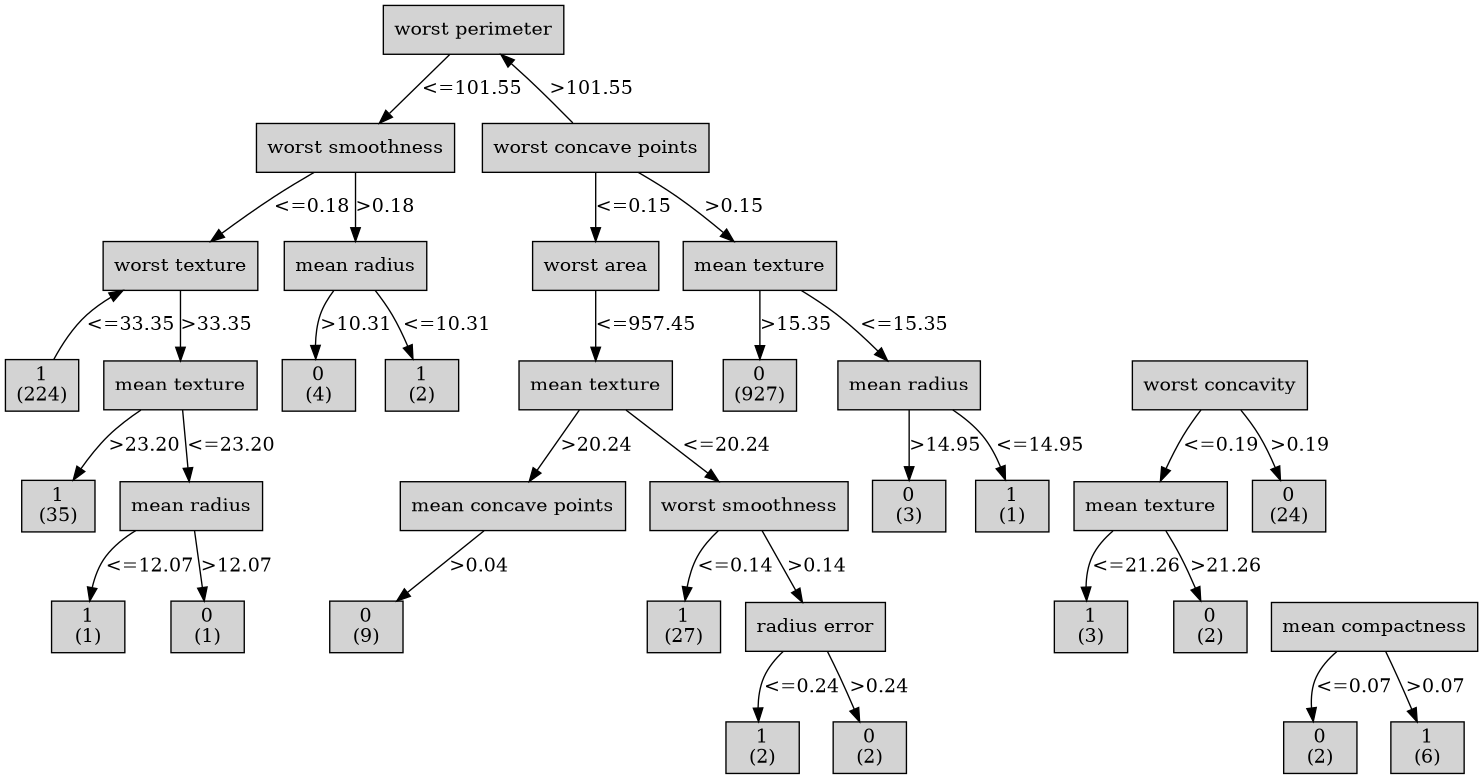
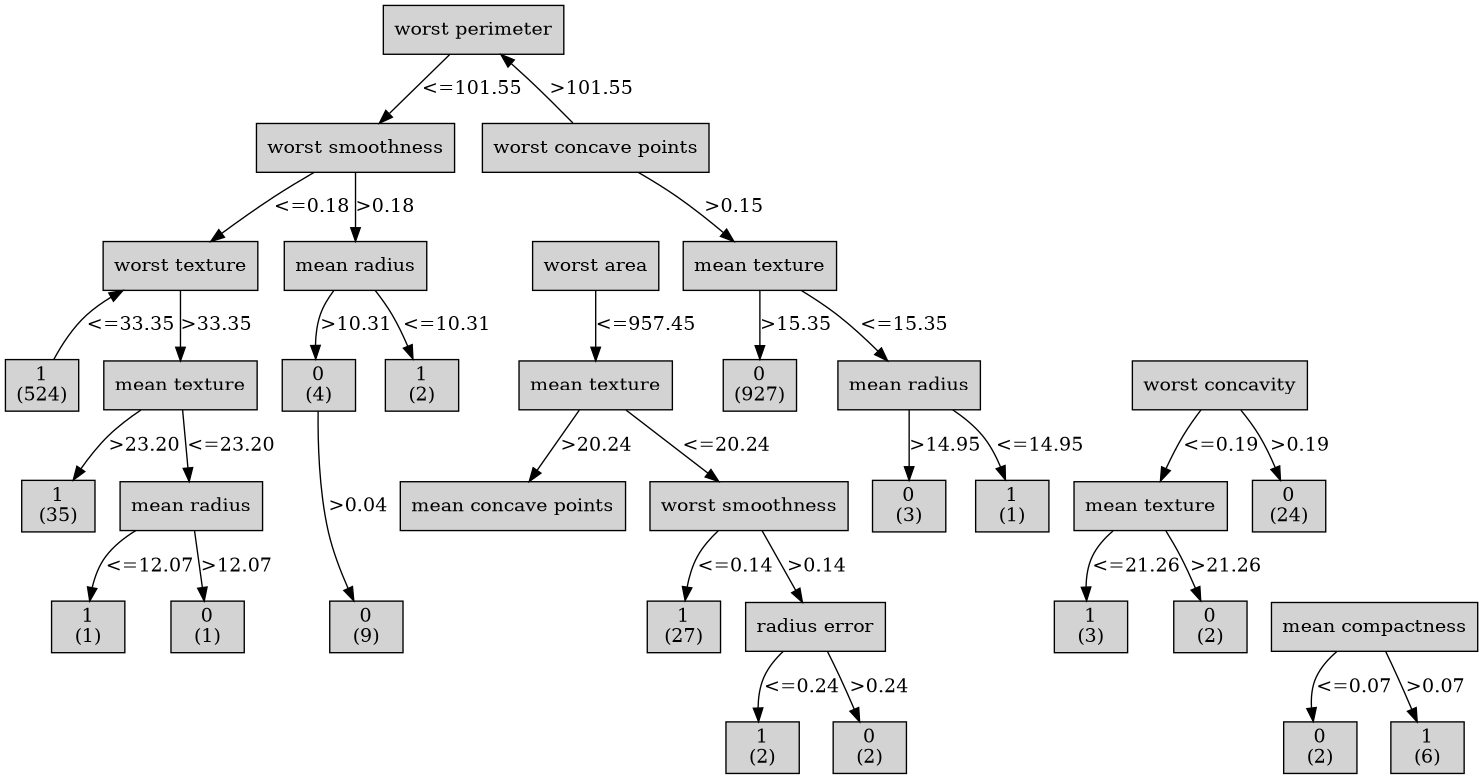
  digraph {
    node [shape=box style=filled weight=4]
    n1 [label="worst perimeter\n" weight=1]
    n2 [label="worst smoothness\n" weight=2]
    n3 [label="worst concave points\n" weight=2]
    n4 [label="worst texture\n" weight=3]
    n5 [label="mean radius\n" weight=3]
    n6 [label="worst area\n" weight=3]
    n7 [label="mean texture\n" weight=3]
-   n8 [label="1\n(224)\n"]
+   n8 [label="1\n(524)\n"]
    n9 [label="mean texture\n"]
    n10 [label="1\n(2)\n"]
    n11 [label="0\n(4)\n"]
    n12 [label="mean texture\n"]
    n13 [label="worst concavity\n"]
    n14 [label="mean radius\n"]
    n15 [label="0\n(927)\n"]
    n16 [label="mean radius\n" weight=5]
    n17 [label="1\n(35)\n" weight=5]
    n18 [label="worst smoothness\n" weight=5]
    n19 [label="mean concave points\n" weight=5]
    n20 [label="mean texture\n" weight=5]
    n21 [label="0\n(24)\n" weight=5]
    n22 [label="1\n(1)\n" weight=5]
    n23 [label="0\n(3)\n" weight=5]
    n24 [label="1\n(1)\n" weight=6]
    n25 [label="0\n(1)\n" weight=6]
    n26 [label="1\n(27)\n" weight=6]
    n27 [label="radius error\n" weight=6]
    n28 [label="mean compactness\n" weight=6]
    n29 [label="0\n(9)\n" weight=6]
    n30 [label="1\n(3)\n" weight=6]
    n31 [label="0\n(2)\n" weight=6]
    n32 [label="1\n(2)\n" weight=7]
    n33 [label="0\n(2)\n" weight=7]
    n34 [label="0\n(2)\n" weight=7]
    n35 [label="1\n(6)\n" weight=7]
    subgraph sub_1 {
      rank=same
      n1
    }
    subgraph sub_2 {
      rank=same
      n2
      n3
    }
    subgraph sub_3 {
      rank=same
      n4
      n5
      n6
      n7
    }
    subgraph sub_4 {
      rank=same
      n8
      n9
      n10
      n11
      n12
      n13
      n14
      n15
    }
    subgraph sub_5 {
      rank=same
      n16
      n17
      n18
      n19
      n20
      n21
      n22
      n23
    }
    subgraph sub_6 {
      rank=same
      n24
      n25
      n26
      n27
      n28
      n29
      n30
      n31
    }
    subgraph sub_7 {
      rank=same
      n32
      n33
      n34
      n35
    }
    n1 -> n2 [label="<=101.55"]
    n2 -> n4 [label="<=0.18"]
    n2 -> n5 [label=">0.18"]
    n3 -> n1 [label=">101.55"]
-   n3 -> n6 [label="<=0.15"]
    n3 -> n7 [label=">0.15"]
    n4 -> n9 [label=">33.35"]
    n5 -> n10 [label="<=10.31"]
    n5 -> n11 [label=">10.31"]
    n6 -> n12 [label="<=957.45"]
    n7 -> n14 [label="<=15.35"]
    n7 -> n15 [label=">15.35"]
    n8 -> n4 [label="<=33.35"]
    n9 -> n16 [label="<=23.20"]
    n9 -> n17 [label=">23.20"]
    n12 -> n18 [label="<=20.24"]
    n12 -> n19 [label=">20.24"]
    n13 -> n20 [label="<=0.19"]
    n13 -> n21 [label=">0.19"]
    n14 -> n22 [label="<=14.95"]
    n14 -> n23 [label=">14.95"]
    n16 -> n24 [label="<=12.07"]
    n16 -> n25 [label=">12.07"]
    n18 -> n26 [label="<=0.14"]
    n18 -> n27 [label=">0.14"]
-   n19 -> n29 [label=">0.04"]
+   n11 -> n29 [label=">0.04"]
    n20 -> n30 [label="<=21.26"]
    n20 -> n31 [label=">21.26"]
    n27 -> n32 [label="<=0.24"]
    n27 -> n33 [label=">0.24"]
    n28 -> n34 [label="<=0.07"]
    n28 -> n35 [label=">0.07"]
  }
